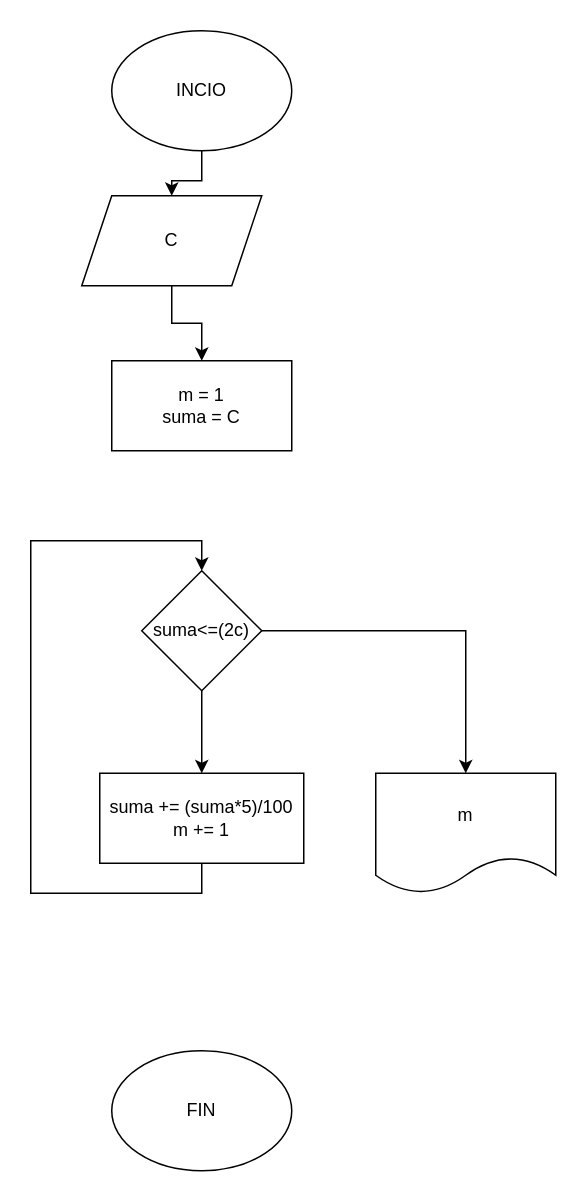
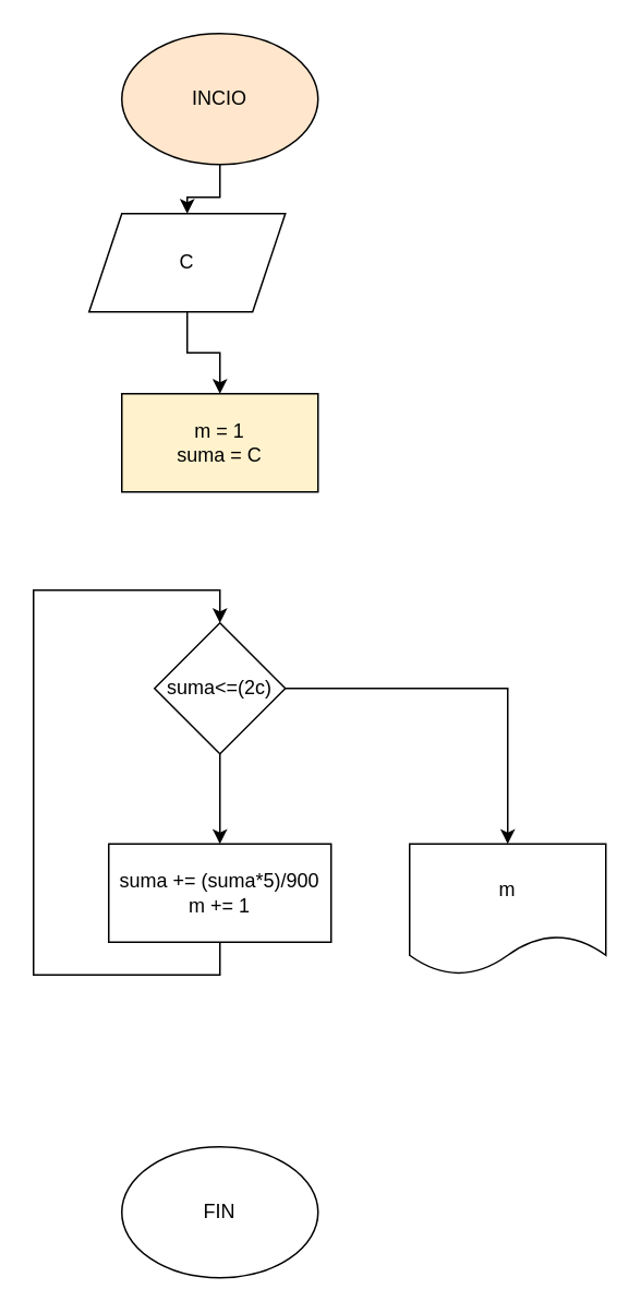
  <mxCell id="0" />
  <mxCell id="1" parent="0" />
  <mxCell id="2" style="edgeStyle=orthogonalEdgeStyle;rounded=0;orthogonalLoop=1;jettySize=auto;html=1;entryX=0.5;entryY=0;entryDx=0;entryDy=0;" parent="1" source="3" target="5" edge="1"><mxGeometry relative="1" as="geometry" /></mxCell>
- <mxCell id="3" value="INCIO" style="ellipse;whiteSpace=wrap;html=1;" parent="1" vertex="1"><mxGeometry x="74" y="20" width="120" height="80" as="geometry" /></mxCell>
+ <mxCell id="3" value="INCIO" style="ellipse;whiteSpace=wrap;html=1;fillColor=#ffe6cc;" parent="1" vertex="1"><mxGeometry x="74" y="20" width="120" height="80" as="geometry" /></mxCell>
  <mxCell id="4" style="edgeStyle=orthogonalEdgeStyle;rounded=0;orthogonalLoop=1;jettySize=auto;html=1;" parent="1" source="5" target="9" edge="1"><mxGeometry relative="1" as="geometry" /></mxCell>
  <mxCell id="5" value="C" style="shape=parallelogram;perimeter=parallelogramPerimeter;whiteSpace=wrap;html=1;fixedSize=1;" parent="1" vertex="1"><mxGeometry x="54" y="130" width="120" height="60" as="geometry" /></mxCell>
  <mxCell id="6" style="edgeStyle=orthogonalEdgeStyle;rounded=0;orthogonalLoop=1;jettySize=auto;html=1;" parent="1" source="8" target="11" edge="1"><mxGeometry relative="1" as="geometry" /></mxCell>
  <mxCell id="7" value="" style="edgeStyle=orthogonalEdgeStyle;rounded=0;orthogonalLoop=1;jettySize=auto;html=1;" parent="1" source="8" target="12" edge="1"><mxGeometry relative="1" as="geometry" /></mxCell>
  <mxCell id="8" value="suma&amp;lt;=(2c)" style="rhombus;whiteSpace=wrap;html=1;" parent="1" vertex="1"><mxGeometry x="94" y="380" width="80" height="80" as="geometry" /></mxCell>
- <mxCell id="9" value="m = 1&lt;br&gt;suma = C" style="rounded=0;whiteSpace=wrap;html=1;" parent="1" vertex="1"><mxGeometry x="74" y="240" width="120" height="60" as="geometry" /></mxCell>
+ <mxCell id="9" value="m = 1&lt;br&gt;suma = C" style="rounded=0;whiteSpace=wrap;html=1;fillColor=#fff2cc;" parent="1" vertex="1"><mxGeometry x="74" y="240" width="120" height="60" as="geometry" /></mxCell>
  <mxCell id="10" style="edgeStyle=orthogonalEdgeStyle;rounded=0;orthogonalLoop=1;jettySize=auto;html=1;entryX=0.5;entryY=0;entryDx=0;entryDy=0;" parent="1" source="11" target="8" edge="1"><mxGeometry relative="1" as="geometry"><Array as="points"><mxPoint x="134" y="595" /><mxPoint x="20" y="595" /><mxPoint x="20" y="360" /><mxPoint x="134" y="360" /></Array></mxGeometry></mxCell>
- <mxCell id="11" value="suma += (suma*5)/100&lt;br&gt;m += 1" style="rounded=0;whiteSpace=wrap;html=1;" parent="1" vertex="1"><mxGeometry x="66" y="515" width="136" height="60" as="geometry" /></mxCell>
+ <mxCell id="11" value="suma += (suma*5)/900&lt;br&gt;m += 1" style="rounded=0;whiteSpace=wrap;html=1;" parent="1" vertex="1"><mxGeometry x="66" y="515" width="136" height="60" as="geometry" /></mxCell>
  <mxCell id="12" value="m" style="shape=document;whiteSpace=wrap;html=1;boundedLbl=1;" parent="1" vertex="1"><mxGeometry x="250" y="515" width="120" height="80" as="geometry" /></mxCell>
  <mxCell id="13" value="FIN" style="ellipse;whiteSpace=wrap;html=1;" parent="1" vertex="1"><mxGeometry x="74" y="700" width="120" height="80" as="geometry" /></mxCell>
